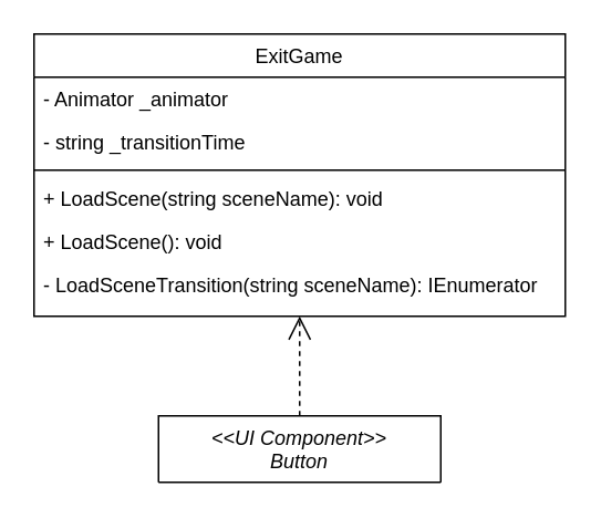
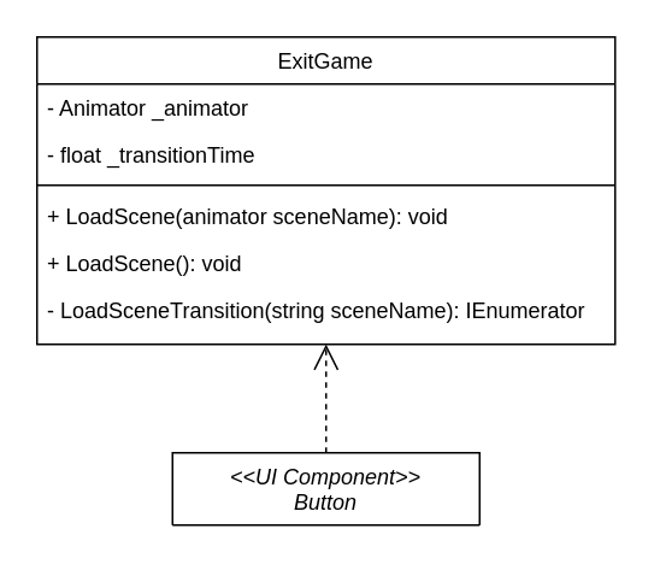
  <mxCell id="0" />
  <mxCell id="1" parent="0" />
  <mxCell id="2" value="ExitGame" style="swimlane;fontStyle=0;align=center;verticalAlign=top;childLayout=stackLayout;horizontal=1;startSize=26;horizontalStack=0;resizeParent=1;resizeLast=0;collapsible=1;marginBottom=0;rounded=0;shadow=0;strokeWidth=1;" vertex="1" parent="1"><mxGeometry x="20" y="20" width="320" height="170" as="geometry"><mxRectangle x="550" y="140" width="160" height="26" as="alternateBounds" /></mxGeometry></mxCell>
  <mxCell id="3" value="- Animator _animator" style="text;align=left;verticalAlign=top;spacingLeft=4;spacingRight=4;overflow=hidden;rotatable=0;points=[[0,0.5],[1,0.5]];portConstraint=eastwest;" vertex="1" parent="2"><mxGeometry y="26" width="320" height="26" as="geometry" /></mxCell>
- <mxCell id="4" value="- string _transitionTime" style="text;align=left;verticalAlign=top;spacingLeft=4;spacingRight=4;overflow=hidden;rotatable=0;points=[[0,0.5],[1,0.5]];portConstraint=eastwest;rounded=0;shadow=0;html=0;" vertex="1" parent="2"><mxGeometry y="52" width="320" height="26" as="geometry" /></mxCell>
+ <mxCell id="4" value="- float _transitionTime" style="text;align=left;verticalAlign=top;spacingLeft=4;spacingRight=4;overflow=hidden;rotatable=0;points=[[0,0.5],[1,0.5]];portConstraint=eastwest;rounded=0;shadow=0;html=0;" vertex="1" parent="2"><mxGeometry y="52" width="320" height="26" as="geometry" /></mxCell>
  <mxCell id="5" value="" style="line;html=1;strokeWidth=1;align=left;verticalAlign=middle;spacingTop=-1;spacingLeft=3;spacingRight=3;rotatable=0;labelPosition=right;points=[];portConstraint=eastwest;" vertex="1" parent="2"><mxGeometry y="78" width="320" height="8" as="geometry" /></mxCell>
- <mxCell id="6" value="+ LoadScene(string sceneName): void" style="text;align=left;verticalAlign=top;spacingLeft=4;spacingRight=4;overflow=hidden;rotatable=0;points=[[0,0.5],[1,0.5]];portConstraint=eastwest;" vertex="1" parent="2"><mxGeometry y="86" width="320" height="26" as="geometry" /></mxCell>
+ <mxCell id="6" value="+ LoadScene(animator sceneName): void" style="text;align=left;verticalAlign=top;spacingLeft=4;spacingRight=4;overflow=hidden;rotatable=0;points=[[0,0.5],[1,0.5]];portConstraint=eastwest;" vertex="1" parent="2"><mxGeometry y="86" width="320" height="26" as="geometry" /></mxCell>
  <mxCell id="7" value="+ LoadScene(): void" style="text;align=left;verticalAlign=top;spacingLeft=4;spacingRight=4;overflow=hidden;rotatable=0;points=[[0,0.5],[1,0.5]];portConstraint=eastwest;" vertex="1" parent="2"><mxGeometry y="112" width="320" height="26" as="geometry" /></mxCell>
  <mxCell id="8" value="- LoadSceneTransition(string sceneName): IEnumerator" style="text;align=left;verticalAlign=top;spacingLeft=4;spacingRight=4;overflow=hidden;rotatable=0;points=[[0,0.5],[1,0.5]];portConstraint=eastwest;" vertex="1" parent="2"><mxGeometry y="138" width="320" height="26" as="geometry" /></mxCell>
  <mxCell id="9" value="&lt;&lt;UI Component&gt;&gt;&#10;Button" style="swimlane;fontStyle=2;align=center;verticalAlign=top;childLayout=stackLayout;horizontal=1;startSize=40;horizontalStack=0;resizeParent=1;resizeLast=0;collapsible=1;marginBottom=0;rounded=0;shadow=0;strokeWidth=1;" vertex="1" parent="1"><mxGeometry x="95" y="250" width="170" height="40" as="geometry"><mxRectangle x="550" y="140" width="160" height="26" as="alternateBounds" /></mxGeometry></mxCell>
  <mxCell id="10" value="" style="endArrow=open;endSize=12;dashed=1;html=1;rounded=0;entryX=0.5;entryY=1;entryDx=0;entryDy=0;exitX=0.5;exitY=0;exitDx=0;exitDy=0;" edge="1" parent="1" source="9" target="2"><mxGeometry width="160" relative="1" as="geometry"><mxPoint x="100" y="320" as="sourcePoint" /><mxPoint x="260" y="320" as="targetPoint" /></mxGeometry></mxCell>
